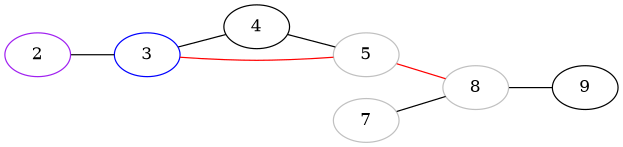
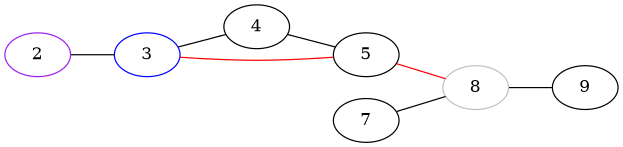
  graph {
    rankdir=LR
    2 [color=purple]
    3 [color=blue]
    4
-   5 [color=grey]
+   5 [color=black]
    8 [color=grey]
    9
-   7 [color=grey]
+   7
    2 -- 3
    3 -- 4
    3 -- 5 [color=red]
    4 -- 5
    5 -- 8 [color=red]
    8 -- 9
    7 -- 8
  }
